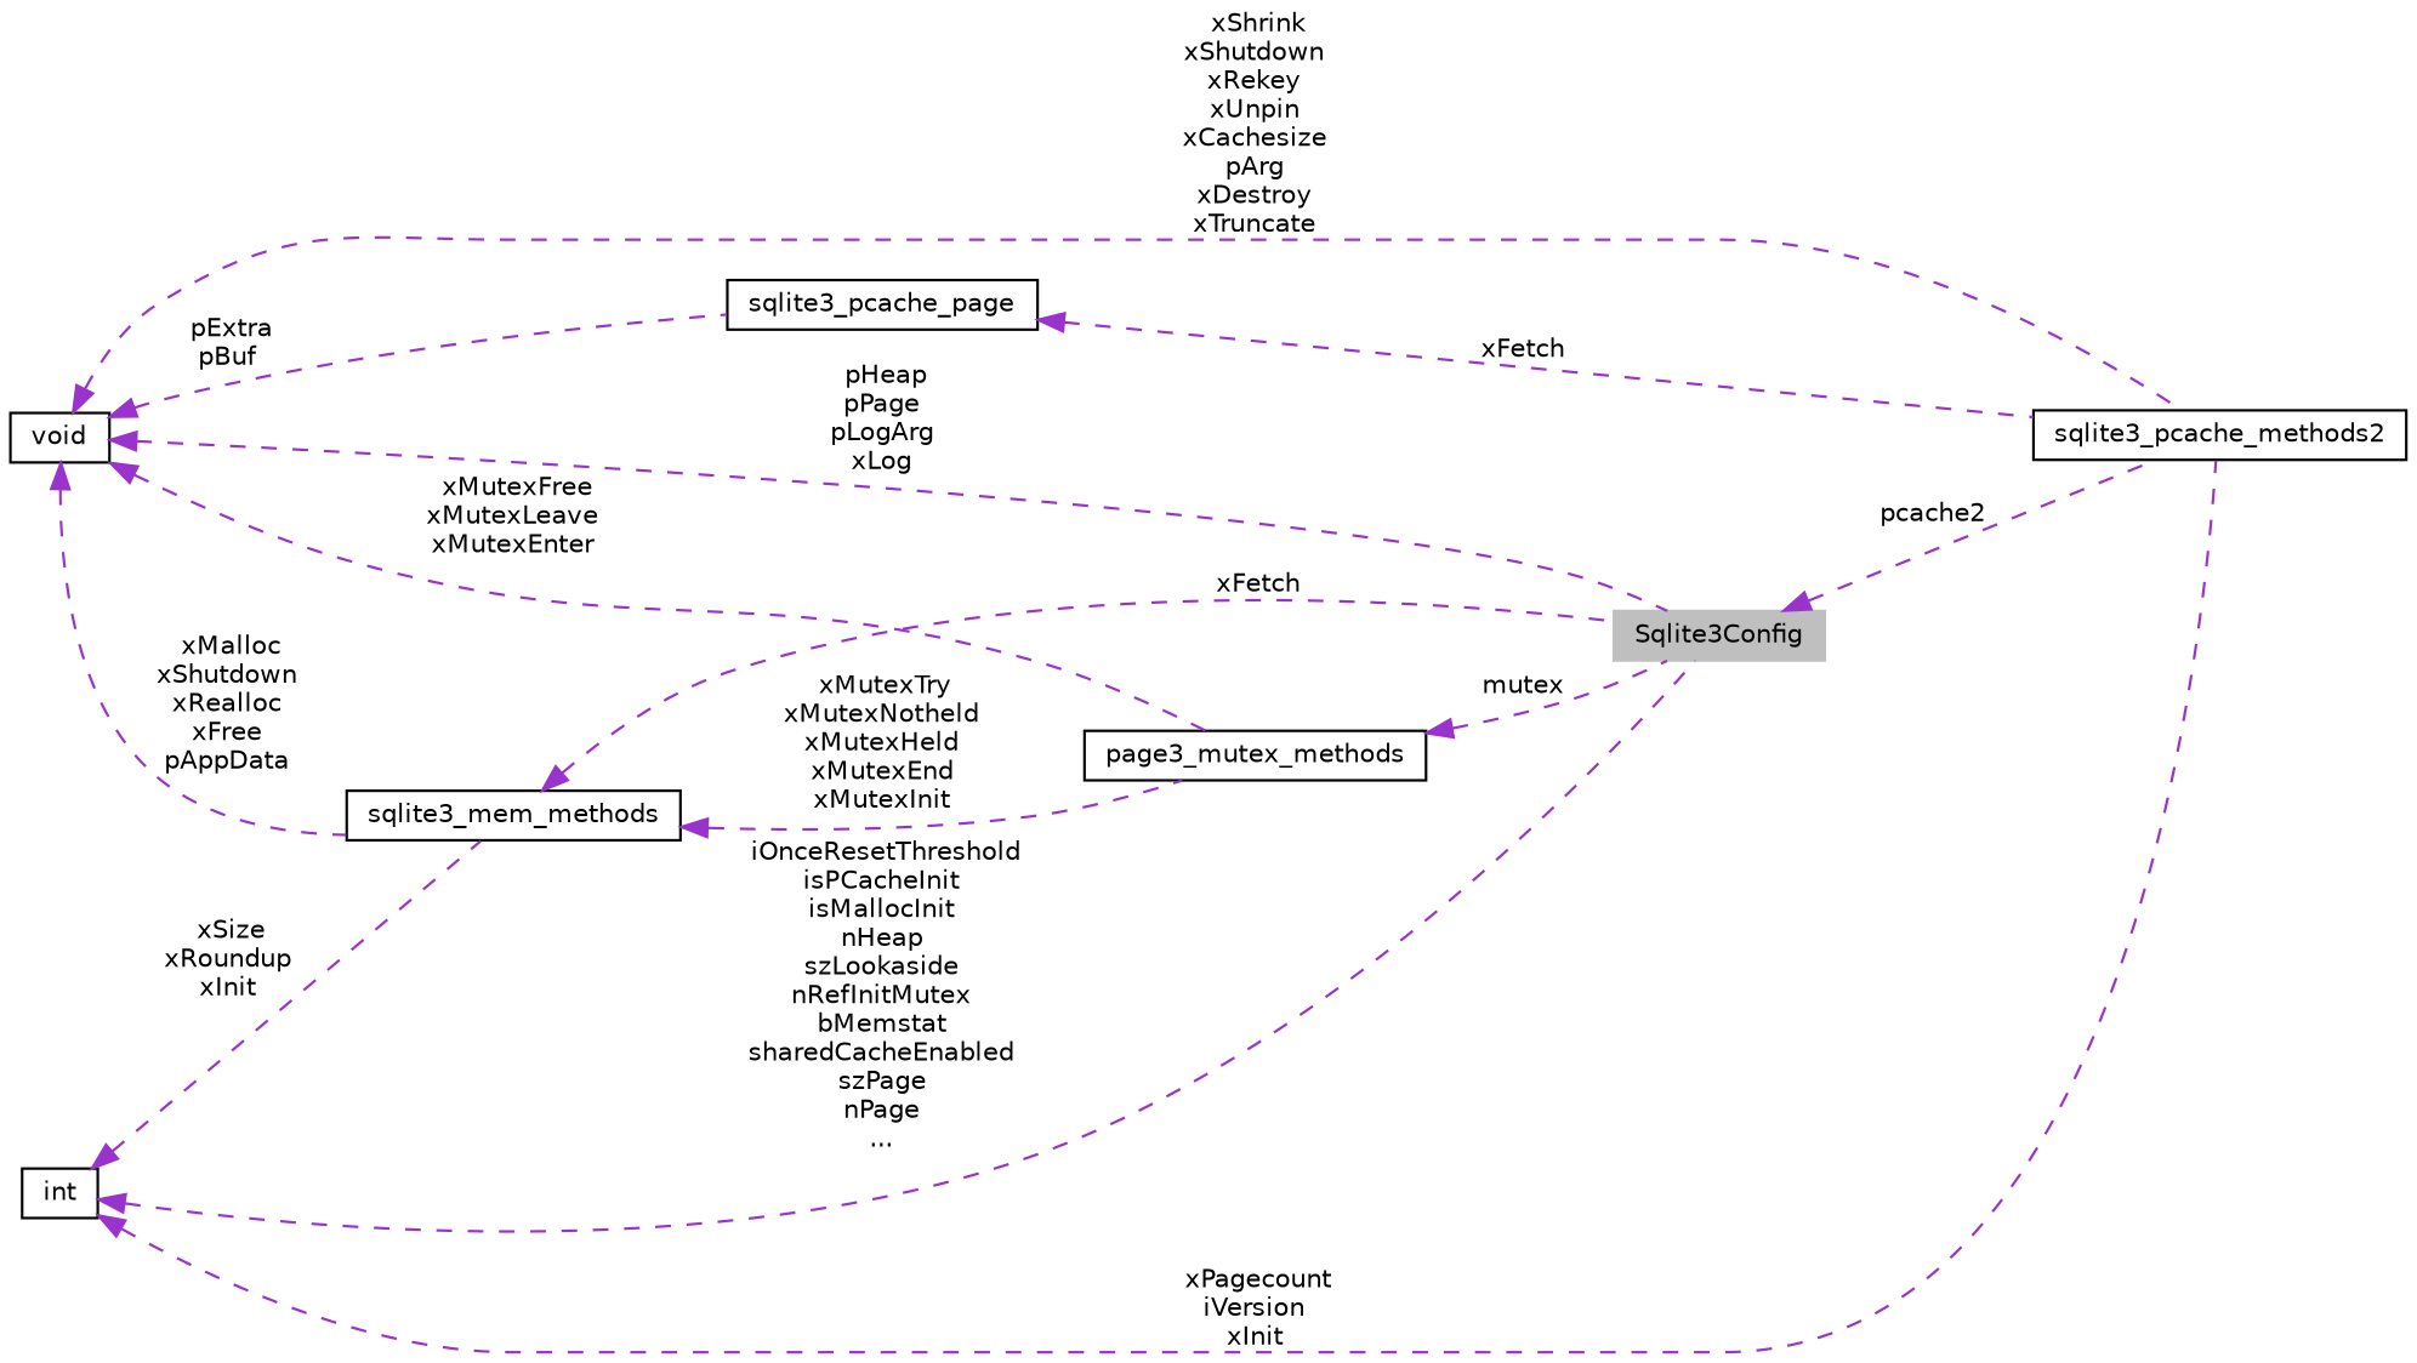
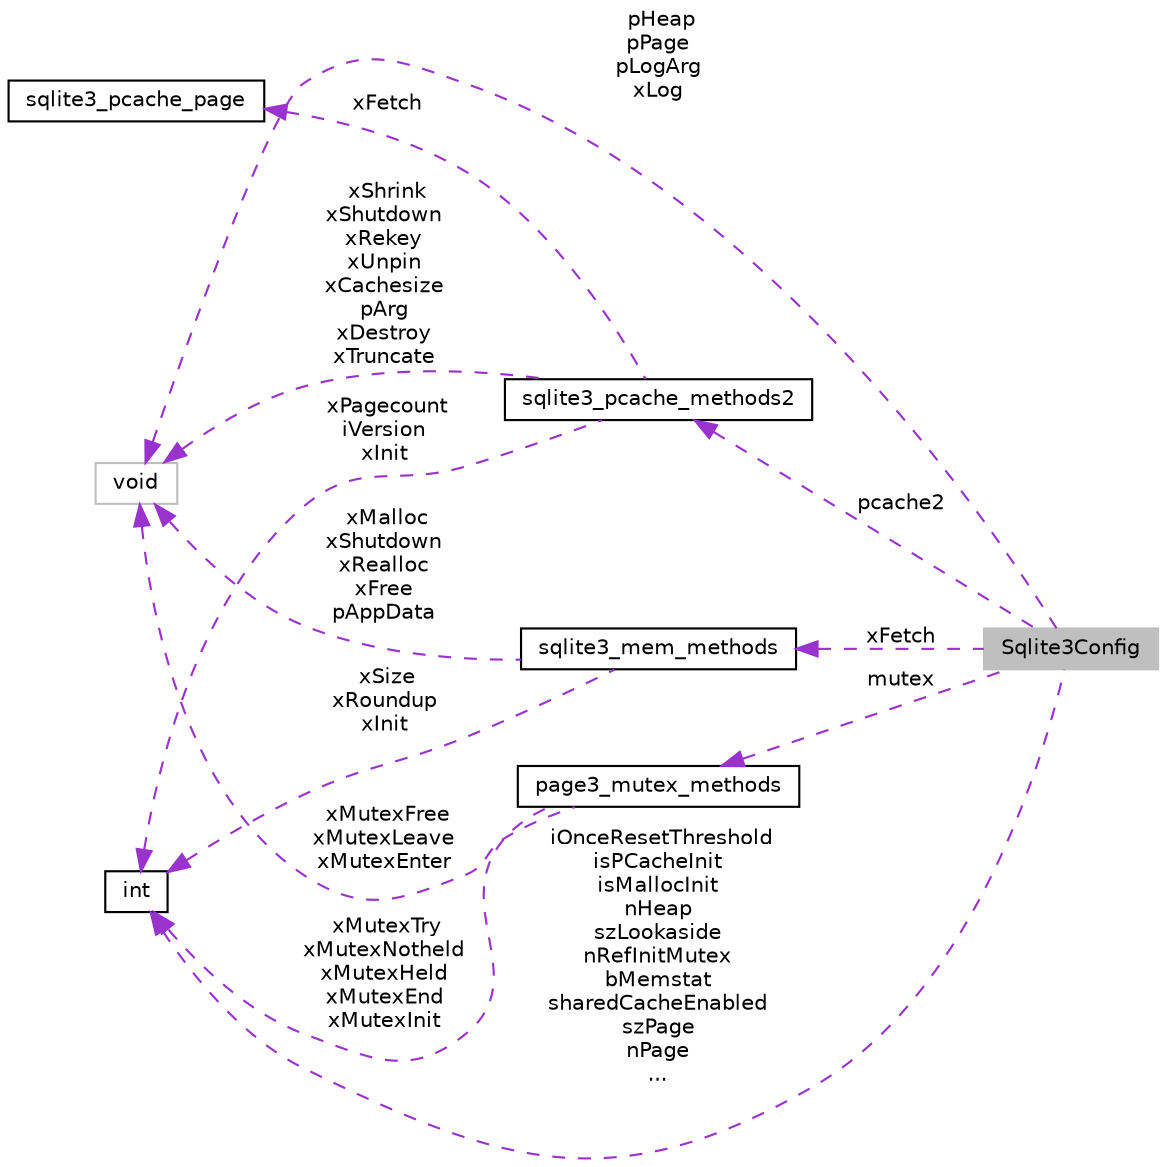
  digraph {
    rankdir=LR
    node [color=black fillcolor=white fontname=Helvetica fontsize=10 shape=record style=filled]
    edge [color=darkorchid3 dir=back fontname=Helvetica fontsize=10 labelfontname=Helvetica labelfontsize=10 style=dashed]
    n1 [color=grey75 fillcolor=grey75 fontcolor=black height=0.2 label=Sqlite3Config width=0.4]
    n2 [height=0.2 label=sqlite3_mem_methods width=0.4]
-   n3 [height=0.2 label=void width=0.4]
+   n3 [color=grey75 height=0.2 label=void width=0.4]
    n4 [height=0.2 label=page3_mutex_methods width=0.4]
    n5 [height=0.2 label=sqlite3_pcache_methods2 width=0.4]
    n6 [height=0.2 label=sqlite3_pcache_page width=0.4]
    n7 [height=0.2 label=int width=0.4]
    n2 -> n1 [label=" xFetch"]
    n3 -> n1 [label=" pHeap\npPage\npLogArg\nxLog"]
    n3 -> n2 [label=" xMalloc\nxShutdown\nxRealloc\nxFree\npAppData"]
    n3 -> n4 [label=" xMutexFree\nxMutexLeave\nxMutexEnter"]
    n3 -> n5 [label=" xShrink\nxShutdown\nxRekey\nxUnpin\nxCachesize\npArg\nxDestroy\nxTruncate"]
-   n3 -> n6 [label=" pExtra\npBuf"]
    n4 -> n1 [label=" mutex"]
-   n1 -> n5 [label=" pcache2"]
+   n5 -> n1 [label=" pcache2"]
    n6 -> n5 [label=" xFetch"]
    n7 -> n1 [label=" iOnceResetThreshold\nisPCacheInit\nisMallocInit\nnHeap\nszLookaside\nnRefInitMutex\nbMemstat\nsharedCacheEnabled\nszPage\nnPage\n..."]
    n7 -> n2 [label=" xSize\nxRoundup\nxInit"]
-   n2 -> n4 [label=" xMutexTry\nxMutexNotheld\nxMutexHeld\nxMutexEnd\nxMutexInit"]
+   n7 -> n4 [label=" xMutexTry\nxMutexNotheld\nxMutexHeld\nxMutexEnd\nxMutexInit"]
    n7 -> n5 [label=" xPagecount\niVersion\nxInit"]
  }
